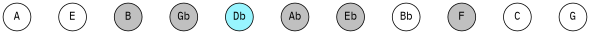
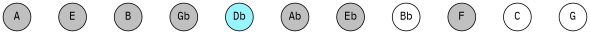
  graph {
    fontname="IBM Plex Mono"
    mindist=.1
    rankdir=LR
    node [fillcolor=gray fontname="IBM Plex Mono" margin=0 shape=circle style=filled]
    edge [fontname="IBM Plex Mono" style=invis]
-   E [fillcolor=white]
+   E
    B
    Gb
    Db [fillcolor=cadetblue1]
    Ab
    Eb
    Bb [fillcolor=white]
    F
    C [fillcolor=white]
    G [fillcolor=white]
-   A [fillcolor=white]
+   A
    subgraph sub_1 {
      E
      B
      Gb
      Db
      Ab
      Eb
      Bb
      F
      C
      G
      A
    }
    E -- B
    B -- Gb
    Gb -- Db
    Db -- Ab
    Ab -- Eb
    Eb -- Bb
    Bb -- F
    F -- C
    C -- G
    A -- E
  }
